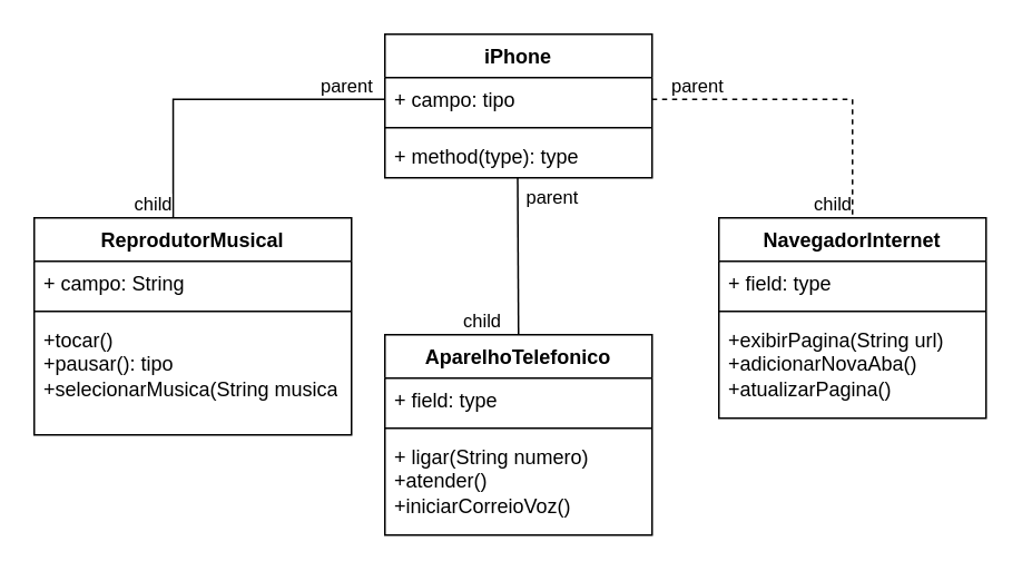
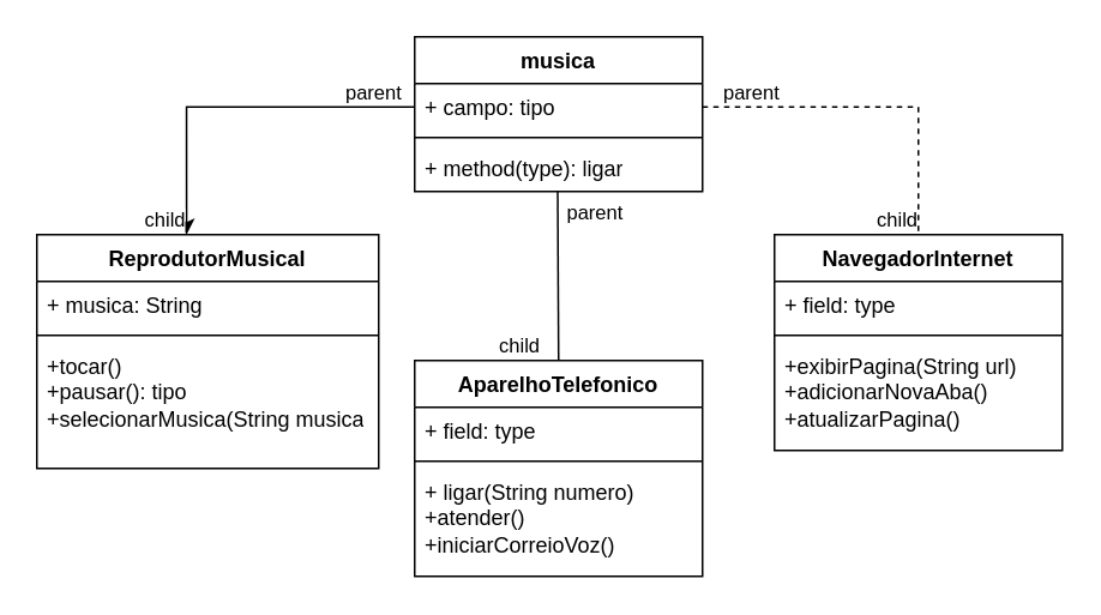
  <mxCell id="0" />
  <mxCell id="1" parent="0" />
- <mxCell id="2" value="&lt;font style=&quot;vertical-align: inherit;&quot;&gt;&lt;font style=&quot;vertical-align: inherit;&quot;&gt;iPhone&lt;/font&gt;&lt;/font&gt;" style="swimlane;fontStyle=1;align=center;verticalAlign=top;childLayout=stackLayout;horizontal=1;startSize=26;horizontalStack=0;resizeParent=1;resizeParentMax=0;resizeLast=0;collapsible=1;marginBottom=0;whiteSpace=wrap;html=1;" parent="1" vertex="1"><mxGeometry x="230" y="20" width="160" height="86" as="geometry" /></mxCell>
+ <mxCell id="2" value="&lt;font style=&quot;vertical-align: inherit;&quot;&gt;&lt;font style=&quot;vertical-align: inherit;&quot;&gt;musica&lt;/font&gt;&lt;/font&gt;" style="swimlane;fontStyle=1;align=center;verticalAlign=top;childLayout=stackLayout;horizontal=1;startSize=26;horizontalStack=0;resizeParent=1;resizeParentMax=0;resizeLast=0;collapsible=1;marginBottom=0;whiteSpace=wrap;html=1;" parent="1" vertex="1"><mxGeometry x="230" y="20" width="160" height="86" as="geometry" /></mxCell>
  <mxCell id="3" value="&lt;font style=&quot;vertical-align: inherit;&quot;&gt;&lt;font style=&quot;vertical-align: inherit;&quot;&gt;+ campo: tipo&lt;/font&gt;&lt;/font&gt;" style="text;strokeColor=none;fillColor=none;align=left;verticalAlign=top;spacingLeft=4;spacingRight=4;overflow=hidden;rotatable=0;points=[[0,0.5],[1,0.5]];portConstraint=eastwest;whiteSpace=wrap;html=1;" parent="2" vertex="1"><mxGeometry y="26" width="160" height="26" as="geometry" /></mxCell>
  <mxCell id="4" value="" style="line;strokeWidth=1;fillColor=none;align=left;verticalAlign=middle;spacingTop=-1;spacingLeft=3;spacingRight=3;rotatable=0;labelPosition=right;points=[];portConstraint=eastwest;strokeColor=inherit;" parent="2" vertex="1"><mxGeometry y="52" width="160" height="8" as="geometry" /></mxCell>
- <mxCell id="5" value="+ method(type): type" style="text;strokeColor=none;fillColor=none;align=left;verticalAlign=top;spacingLeft=4;spacingRight=4;overflow=hidden;rotatable=0;points=[[0,0.5],[1,0.5]];portConstraint=eastwest;whiteSpace=wrap;html=1;" parent="2" vertex="1"><mxGeometry y="60" width="160" height="26" as="geometry" /></mxCell>
+ <mxCell id="5" value="+ method(type): ligar" style="text;strokeColor=none;fillColor=none;align=left;verticalAlign=top;spacingLeft=4;spacingRight=4;overflow=hidden;rotatable=0;points=[[0,0.5],[1,0.5]];portConstraint=eastwest;whiteSpace=wrap;html=1;" parent="2" vertex="1"><mxGeometry y="60" width="160" height="26" as="geometry" /></mxCell>
  <mxCell id="6" value="&lt;font style=&quot;vertical-align: inherit;&quot;&gt;&lt;font style=&quot;vertical-align: inherit;&quot;&gt;&lt;font style=&quot;vertical-align: inherit;&quot;&gt;&lt;font style=&quot;vertical-align: inherit;&quot;&gt;ReprodutorMusical&lt;/font&gt;&lt;/font&gt;&lt;/font&gt;&lt;/font&gt;" style="swimlane;fontStyle=1;align=center;verticalAlign=top;childLayout=stackLayout;horizontal=1;startSize=26;horizontalStack=0;resizeParent=1;resizeParentMax=0;resizeLast=0;collapsible=1;marginBottom=0;whiteSpace=wrap;html=1;" parent="1" vertex="1"><mxGeometry x="20" y="130" width="190" height="130" as="geometry" /></mxCell>
- <mxCell id="7" value="&lt;font style=&quot;vertical-align: inherit;&quot;&gt;&lt;font style=&quot;vertical-align: inherit;&quot;&gt;+ campo: String&lt;/font&gt;&lt;/font&gt;" style="text;strokeColor=none;fillColor=none;align=left;verticalAlign=top;spacingLeft=4;spacingRight=4;overflow=hidden;rotatable=0;points=[[0,0.5],[1,0.5]];portConstraint=eastwest;whiteSpace=wrap;html=1;" parent="6" vertex="1"><mxGeometry y="26" width="190" height="26" as="geometry" /></mxCell>
+ <mxCell id="7" value="&lt;font style=&quot;vertical-align: inherit;&quot;&gt;&lt;font style=&quot;vertical-align: inherit;&quot;&gt;+ musica: String&lt;/font&gt;&lt;/font&gt;" style="text;strokeColor=none;fillColor=none;align=left;verticalAlign=top;spacingLeft=4;spacingRight=4;overflow=hidden;rotatable=0;points=[[0,0.5],[1,0.5]];portConstraint=eastwest;whiteSpace=wrap;html=1;" parent="6" vertex="1"><mxGeometry y="26" width="190" height="26" as="geometry" /></mxCell>
  <mxCell id="8" value="" style="line;strokeWidth=1;fillColor=none;align=left;verticalAlign=middle;spacingTop=-1;spacingLeft=3;spacingRight=3;rotatable=0;labelPosition=right;points=[];portConstraint=eastwest;strokeColor=inherit;" parent="6" vertex="1"><mxGeometry y="52" width="190" height="8" as="geometry" /></mxCell>
  <mxCell id="9" value="&lt;div&gt;&lt;font style=&quot;vertical-align: inherit;&quot;&gt;&lt;font style=&quot;vertical-align: inherit;&quot;&gt;&lt;font style=&quot;vertical-align: inherit;&quot;&gt;&lt;font style=&quot;vertical-align: inherit;&quot;&gt;&lt;font style=&quot;vertical-align: inherit;&quot;&gt;&lt;font style=&quot;vertical-align: inherit;&quot;&gt;&lt;font style=&quot;vertical-align: inherit;&quot;&gt;&lt;font style=&quot;vertical-align: inherit;&quot;&gt;&lt;font style=&quot;vertical-align: inherit;&quot;&gt;&lt;font style=&quot;vertical-align: inherit;&quot;&gt;&lt;font style=&quot;vertical-align: inherit;&quot;&gt;&lt;font style=&quot;vertical-align: inherit;&quot;&gt;&lt;font style=&quot;vertical-align: inherit;&quot;&gt;&lt;font style=&quot;vertical-align: inherit;&quot;&gt;+tocar()&lt;/font&gt;&lt;/font&gt;&lt;/font&gt;&lt;/font&gt;&lt;/font&gt;&lt;/font&gt;&lt;/font&gt;&lt;/font&gt;&lt;/font&gt;&lt;/font&gt;&lt;/font&gt;&lt;/font&gt;&lt;/font&gt;&lt;/font&gt;&lt;/div&gt;&lt;font style=&quot;vertical-align: inherit;&quot;&gt;&lt;font style=&quot;vertical-align: inherit;&quot;&gt;&lt;font style=&quot;vertical-align: inherit;&quot;&gt;&lt;font style=&quot;vertical-align: inherit;&quot;&gt;&lt;font style=&quot;vertical-align: inherit;&quot;&gt;&lt;font style=&quot;vertical-align: inherit;&quot;&gt;&lt;font style=&quot;vertical-align: inherit;&quot;&gt;&lt;font style=&quot;vertical-align: inherit;&quot;&gt;&lt;font style=&quot;vertical-align: inherit;&quot;&gt;&lt;font style=&quot;vertical-align: inherit;&quot;&gt;&lt;font style=&quot;vertical-align: inherit;&quot;&gt;&lt;font style=&quot;vertical-align: inherit;&quot;&gt;+pausar(): tipo&lt;/font&gt;&lt;/font&gt;&lt;/font&gt;&lt;/font&gt;&lt;/font&gt;&lt;/font&gt;&lt;/font&gt;&lt;/font&gt;&lt;/font&gt;&lt;/font&gt;&lt;/font&gt;&lt;/font&gt;&lt;div&gt;&lt;font style=&quot;vertical-align: inherit;&quot;&gt;&lt;font style=&quot;vertical-align: inherit;&quot;&gt;&lt;font style=&quot;vertical-align: inherit;&quot;&gt;&lt;font style=&quot;vertical-align: inherit;&quot;&gt;&lt;font style=&quot;vertical-align: inherit;&quot;&gt;&lt;font style=&quot;vertical-align: inherit;&quot;&gt;&lt;font style=&quot;vertical-align: inherit;&quot;&gt;&lt;font style=&quot;vertical-align: inherit;&quot;&gt;&lt;font style=&quot;vertical-align: inherit;&quot;&gt;&lt;font style=&quot;vertical-align: inherit;&quot;&gt;&lt;font style=&quot;vertical-align: inherit;&quot;&gt;&lt;font style=&quot;vertical-align: inherit;&quot;&gt;&lt;font style=&quot;vertical-align: inherit;&quot;&gt;&lt;font style=&quot;vertical-align: inherit;&quot;&gt;+selecionarMusica(String musica&lt;/font&gt;&lt;/font&gt;&lt;/font&gt;&lt;/font&gt;&lt;/font&gt;&lt;/font&gt;&lt;/font&gt;&lt;/font&gt;&lt;/font&gt;&lt;/font&gt;&lt;/font&gt;&lt;/font&gt;&lt;/font&gt;&lt;/font&gt;&lt;/div&gt;" style="text;strokeColor=none;fillColor=none;align=left;verticalAlign=top;spacingLeft=4;spacingRight=4;overflow=hidden;rotatable=0;points=[[0,0.5],[1,0.5]];portConstraint=eastwest;whiteSpace=wrap;html=1;" parent="6" vertex="1"><mxGeometry y="60" width="190" height="70" as="geometry" /></mxCell>
  <mxCell id="10" value="&lt;font style=&quot;vertical-align: inherit;&quot;&gt;&lt;font style=&quot;vertical-align: inherit;&quot;&gt;NavegadorInternet&lt;/font&gt;&lt;/font&gt;" style="swimlane;fontStyle=1;align=center;verticalAlign=top;childLayout=stackLayout;horizontal=1;startSize=26;horizontalStack=0;resizeParent=1;resizeParentMax=0;resizeLast=0;collapsible=1;marginBottom=0;whiteSpace=wrap;html=1;" parent="1" vertex="1"><mxGeometry x="430" y="130" width="160" height="120" as="geometry" /></mxCell>
  <mxCell id="11" value="+ field: type" style="text;strokeColor=none;fillColor=none;align=left;verticalAlign=top;spacingLeft=4;spacingRight=4;overflow=hidden;rotatable=0;points=[[0,0.5],[1,0.5]];portConstraint=eastwest;whiteSpace=wrap;html=1;" parent="10" vertex="1"><mxGeometry y="26" width="160" height="26" as="geometry" /></mxCell>
  <mxCell id="12" value="" style="line;strokeWidth=1;fillColor=none;align=left;verticalAlign=middle;spacingTop=-1;spacingLeft=3;spacingRight=3;rotatable=0;labelPosition=right;points=[];portConstraint=eastwest;strokeColor=inherit;" parent="10" vertex="1"><mxGeometry y="52" width="160" height="8" as="geometry" /></mxCell>
  <mxCell id="13" value="&lt;font style=&quot;vertical-align: inherit;&quot;&gt;&lt;font style=&quot;vertical-align: inherit;&quot;&gt;+exibirPagina(String url)&lt;/font&gt;&lt;/font&gt;&lt;div&gt;&lt;font style=&quot;vertical-align: inherit;&quot;&gt;&lt;font style=&quot;vertical-align: inherit;&quot;&gt;+adicionarNovaAba()&lt;/font&gt;&lt;/font&gt;&lt;/div&gt;&lt;div&gt;+atualizarPagina()&lt;/div&gt;" style="text;strokeColor=none;fillColor=none;align=left;verticalAlign=top;spacingLeft=4;spacingRight=4;overflow=hidden;rotatable=0;points=[[0,0.5],[1,0.5]];portConstraint=eastwest;whiteSpace=wrap;html=1;" parent="10" vertex="1"><mxGeometry y="60" width="160" height="60" as="geometry" /></mxCell>
- <mxCell id="14" value="" style="endArrow=none;html=1;edgeStyle=orthogonalEdgeStyle;rounded=0;exitX=0;exitY=0.5;exitDx=0;exitDy=0;entryX=0.438;entryY=0;entryDx=0;entryDy=0;entryPerimeter=0;" parent="1" source="3" target="6" edge="1"><mxGeometry relative="1" as="geometry"><mxPoint x="230" y="170" as="sourcePoint" /><mxPoint x="390" y="170" as="targetPoint" /></mxGeometry></mxCell>
+ <mxCell id="14" value="" style="endArrow=classic;html=1;edgeStyle=orthogonalEdgeStyle;rounded=0;exitX=0;exitY=0.5;exitDx=0;exitDy=0;entryX=0.438;entryY=0;entryDx=0;entryDy=0;entryPerimeter=0;" parent="1" source="3" target="6" edge="1"><mxGeometry relative="1" as="geometry"><mxPoint x="230" y="170" as="sourcePoint" /><mxPoint x="390" y="170" as="targetPoint" /></mxGeometry></mxCell>
  <mxCell id="15" value="parent" style="edgeLabel;resizable=0;html=1;align=left;verticalAlign=bottom;" parent="14" connectable="0" vertex="1"><mxGeometry x="-1" relative="1" as="geometry"><mxPoint x="-40" as="offset" /></mxGeometry></mxCell>
  <mxCell id="16" value="child" style="edgeLabel;resizable=0;html=1;align=right;verticalAlign=bottom;" parent="14" connectable="0" vertex="1"><mxGeometry x="1" relative="1" as="geometry" /></mxCell>
  <mxCell id="17" value="" style="endArrow=none;html=1;edgeStyle=orthogonalEdgeStyle;rounded=0;exitX=1;exitY=0.5;exitDx=0;exitDy=0;entryX=0.5;entryY=0;entryDx=0;entryDy=0;dashed=1;" parent="1" source="3" target="10" edge="1"><mxGeometry relative="1" as="geometry"><mxPoint x="230" y="170" as="sourcePoint" /><mxPoint x="390" y="170" as="targetPoint" /></mxGeometry></mxCell>
  <mxCell id="18" value="parent" style="edgeLabel;resizable=0;html=1;align=left;verticalAlign=bottom;" parent="17" connectable="0" vertex="1"><mxGeometry x="-1" relative="1" as="geometry"><mxPoint x="10" as="offset" /></mxGeometry></mxCell>
  <mxCell id="19" value="child" style="edgeLabel;resizable=0;html=1;align=right;verticalAlign=bottom;" parent="17" connectable="0" vertex="1"><mxGeometry x="1" relative="1" as="geometry" /></mxCell>
  <mxCell id="20" value="&lt;font style=&quot;vertical-align: inherit;&quot;&gt;&lt;font style=&quot;vertical-align: inherit;&quot;&gt;AparelhoTelefonico&lt;/font&gt;&lt;/font&gt;" style="swimlane;fontStyle=1;align=center;verticalAlign=top;childLayout=stackLayout;horizontal=1;startSize=26;horizontalStack=0;resizeParent=1;resizeParentMax=0;resizeLast=0;collapsible=1;marginBottom=0;whiteSpace=wrap;html=1;" parent="1" vertex="1"><mxGeometry x="230" y="200" width="160" height="120" as="geometry" /></mxCell>
  <mxCell id="21" value="+ field: type" style="text;strokeColor=none;fillColor=none;align=left;verticalAlign=top;spacingLeft=4;spacingRight=4;overflow=hidden;rotatable=0;points=[[0,0.5],[1,0.5]];portConstraint=eastwest;whiteSpace=wrap;html=1;" parent="20" vertex="1"><mxGeometry y="26" width="160" height="26" as="geometry" /></mxCell>
  <mxCell id="22" value="" style="line;strokeWidth=1;fillColor=none;align=left;verticalAlign=middle;spacingTop=-1;spacingLeft=3;spacingRight=3;rotatable=0;labelPosition=right;points=[];portConstraint=eastwest;strokeColor=inherit;" parent="20" vertex="1"><mxGeometry y="52" width="160" height="8" as="geometry" /></mxCell>
  <mxCell id="23" value="&lt;font style=&quot;vertical-align: inherit;&quot;&gt;&lt;font style=&quot;vertical-align: inherit;&quot;&gt;&lt;font style=&quot;vertical-align: inherit;&quot;&gt;&lt;font style=&quot;vertical-align: inherit;&quot;&gt;&lt;font style=&quot;vertical-align: inherit;&quot;&gt;&lt;font style=&quot;vertical-align: inherit;&quot;&gt;&lt;font style=&quot;vertical-align: inherit;&quot;&gt;&lt;font style=&quot;vertical-align: inherit;&quot;&gt;&lt;font style=&quot;vertical-align: inherit;&quot;&gt;&lt;font style=&quot;vertical-align: inherit;&quot;&gt;&lt;font style=&quot;vertical-align: inherit;&quot;&gt;&lt;font style=&quot;vertical-align: inherit;&quot;&gt;+ ligar(String numero)&lt;/font&gt;&lt;/font&gt;&lt;/font&gt;&lt;/font&gt;&lt;/font&gt;&lt;/font&gt;&lt;/font&gt;&lt;/font&gt;&lt;/font&gt;&lt;/font&gt;&lt;/font&gt;&lt;/font&gt;&lt;div&gt;&lt;font style=&quot;vertical-align: inherit;&quot;&gt;&lt;font style=&quot;vertical-align: inherit;&quot;&gt;&lt;font style=&quot;vertical-align: inherit;&quot;&gt;&lt;font style=&quot;vertical-align: inherit;&quot;&gt;&lt;font style=&quot;vertical-align: inherit;&quot;&gt;&lt;font style=&quot;vertical-align: inherit;&quot;&gt;&lt;font style=&quot;vertical-align: inherit;&quot;&gt;&lt;font style=&quot;vertical-align: inherit;&quot;&gt;&lt;font style=&quot;vertical-align: inherit;&quot;&gt;&lt;font style=&quot;vertical-align: inherit;&quot;&gt;&lt;font style=&quot;vertical-align: inherit;&quot;&gt;&lt;font style=&quot;vertical-align: inherit;&quot;&gt;&lt;font style=&quot;vertical-align: inherit;&quot;&gt;&lt;font style=&quot;vertical-align: inherit;&quot;&gt;+atender()&lt;/font&gt;&lt;/font&gt;&lt;/font&gt;&lt;/font&gt;&lt;/font&gt;&lt;/font&gt;&lt;/font&gt;&lt;/font&gt;&lt;/font&gt;&lt;/font&gt;&lt;/font&gt;&lt;/font&gt;&lt;/font&gt;&lt;/font&gt;&lt;/div&gt;&lt;div&gt;&lt;font style=&quot;vertical-align: inherit;&quot;&gt;&lt;font style=&quot;vertical-align: inherit;&quot;&gt;&lt;font style=&quot;vertical-align: inherit;&quot;&gt;&lt;font style=&quot;vertical-align: inherit;&quot;&gt;&lt;font style=&quot;vertical-align: inherit;&quot;&gt;&lt;font style=&quot;vertical-align: inherit;&quot;&gt;&lt;font style=&quot;vertical-align: inherit;&quot;&gt;&lt;font style=&quot;vertical-align: inherit;&quot;&gt;&lt;font style=&quot;vertical-align: inherit;&quot;&gt;&lt;font style=&quot;vertical-align: inherit;&quot;&gt;&lt;font style=&quot;vertical-align: inherit;&quot;&gt;&lt;font style=&quot;vertical-align: inherit;&quot;&gt;&lt;font style=&quot;vertical-align: inherit;&quot;&gt;&lt;font style=&quot;vertical-align: inherit;&quot;&gt;&lt;font style=&quot;vertical-align: inherit;&quot;&gt;&lt;font style=&quot;vertical-align: inherit;&quot;&gt;+iniciarCorreioVoz()&lt;/font&gt;&lt;/font&gt;&lt;/font&gt;&lt;/font&gt;&lt;/font&gt;&lt;/font&gt;&lt;/font&gt;&lt;/font&gt;&lt;/font&gt;&lt;/font&gt;&lt;/font&gt;&lt;/font&gt;&lt;/font&gt;&lt;/font&gt;&lt;/font&gt;&lt;/font&gt;&lt;/div&gt;" style="text;strokeColor=none;fillColor=none;align=left;verticalAlign=top;spacingLeft=4;spacingRight=4;overflow=hidden;rotatable=0;points=[[0,0.5],[1,0.5]];portConstraint=eastwest;whiteSpace=wrap;html=1;" parent="20" vertex="1"><mxGeometry y="60" width="160" height="60" as="geometry" /></mxCell>
  <mxCell id="24" value="" style="endArrow=none;html=1;edgeStyle=orthogonalEdgeStyle;rounded=0;entryX=0.5;entryY=0;entryDx=0;entryDy=0;entryPerimeter=0;" parent="1" target="20" edge="1"><mxGeometry relative="1" as="geometry"><mxPoint x="309.5" y="106" as="sourcePoint" /><mxPoint x="310" y="190" as="targetPoint" /><Array as="points" /></mxGeometry></mxCell>
  <mxCell id="25" value="parent" style="edgeLabel;resizable=0;html=1;align=left;verticalAlign=bottom;" parent="24" connectable="0" vertex="1"><mxGeometry x="-1" relative="1" as="geometry"><mxPoint x="3" y="20" as="offset" /></mxGeometry></mxCell>
  <mxCell id="26" value="child" style="edgeLabel;resizable=0;html=1;align=right;verticalAlign=bottom;" parent="24" connectable="0" vertex="1"><mxGeometry x="1" relative="1" as="geometry"><mxPoint x="-10" as="offset" /></mxGeometry></mxCell>
